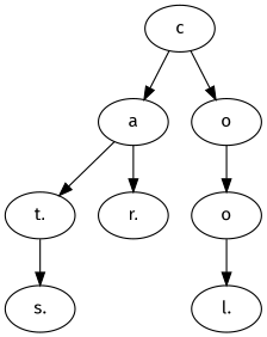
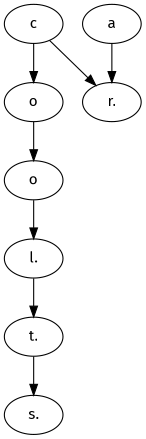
  digraph {
    fontname="Fira Sans"
    node [fontname="Fira Sans"]
    edge [fontname="Fira Sans"]
    c
    a
    n3 [label=o]
    "t."
    "r."
    n6 [label=o]
    "s."
    "l."
-   c -> a
+   c -> "r."
    c -> n3
-   a -> "t."
+   "l." -> "t."
    a -> "r."
    n3 -> n6
    "t." -> "s."
    n6 -> "l."
  }
